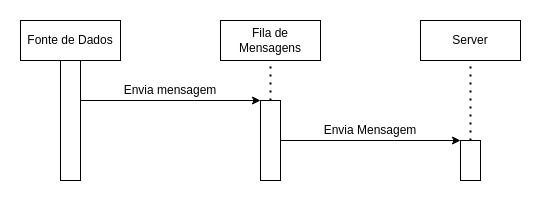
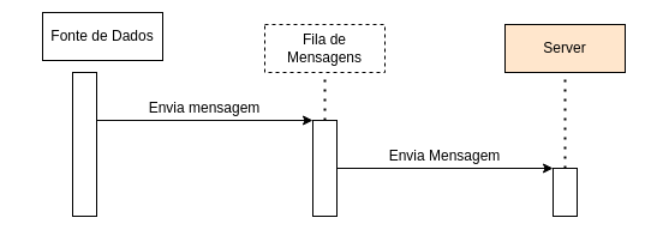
  <mxCell id="0" />
  <mxCell id="1" parent="0" />
- <mxCell id="2" value="Fonte de Dados" style="rounded=0;whiteSpace=wrap;html=1;" parent="1" vertex="1"><mxGeometry x="20" y="20" width="100" height="40" as="geometry" /></mxCell>
- <mxCell id="3" value="Fila de Mensagens" style="rounded=0;whiteSpace=wrap;html=1;" parent="1" vertex="1"><mxGeometry x="220" y="20" width="100" height="40" as="geometry" /></mxCell>
+ <mxCell id="2" value="Fonte de Dados" style="rounded=0;whiteSpace=wrap;html=1;" parent="1" vertex="1"><mxGeometry x="35" y="10" width="100" height="40" as="geometry" /></mxCell>
+ <mxCell id="3" value="Fila de Mensagens" style="rounded=0;whiteSpace=wrap;html=1;dashed=1;" parent="1" vertex="1"><mxGeometry x="220" y="20" width="100" height="40" as="geometry" /></mxCell>
  <mxCell id="4" value="" style="rounded=0;whiteSpace=wrap;html=1;" parent="1" vertex="1"><mxGeometry x="60" y="60" width="20" height="120" as="geometry" /></mxCell>
  <mxCell id="5" value="" style="endArrow=none;dashed=1;html=1;dashPattern=1 3;strokeWidth=2;entryX=0.5;entryY=1;entryDx=0;entryDy=0;" parent="1" target="3" edge="1"><mxGeometry width="50" height="50" relative="1" as="geometry"><mxPoint x="270" y="100" as="sourcePoint" /><mxPoint x="350" y="90" as="targetPoint" /></mxGeometry></mxCell>
  <mxCell id="6" value="" style="endArrow=classic;html=1;" parent="1" edge="1"><mxGeometry width="50" height="50" relative="1" as="geometry"><mxPoint x="80" y="100" as="sourcePoint" /><mxPoint x="260" y="100" as="targetPoint" /></mxGeometry></mxCell>
  <mxCell id="7" value="Envia mensagem" style="text;html=1;strokeColor=none;fillColor=none;align=center;verticalAlign=middle;whiteSpace=wrap;rounded=0;" parent="1" vertex="1"><mxGeometry x="120" y="80" width="100" height="20" as="geometry" /></mxCell>
  <mxCell id="8" value="" style="rounded=0;whiteSpace=wrap;html=1;" parent="1" vertex="1"><mxGeometry x="260" y="100" width="20" height="80" as="geometry" /></mxCell>
  <mxCell id="9" value="" style="endArrow=classic;html=1;exitX=1;exitY=0.5;exitDx=0;exitDy=0;entryX=0;entryY=0;entryDx=0;entryDy=0;" parent="1" source="8" target="12" edge="1"><mxGeometry width="50" height="50" relative="1" as="geometry"><mxPoint x="448" y="160" as="sourcePoint" /><mxPoint x="270" y="160" as="targetPoint" /></mxGeometry></mxCell>
- <mxCell id="10" value="Server" style="rounded=0;whiteSpace=wrap;html=1;" parent="1" vertex="1"><mxGeometry x="420" y="20" width="100" height="40" as="geometry" /></mxCell>
+ <mxCell id="10" value="Server" style="rounded=0;whiteSpace=wrap;html=1;fillColor=#ffe6cc;" parent="1" vertex="1"><mxGeometry x="420" y="20" width="100" height="40" as="geometry" /></mxCell>
  <mxCell id="11" value="" style="endArrow=none;dashed=1;html=1;dashPattern=1 3;strokeWidth=2;entryX=0.5;entryY=1;entryDx=0;entryDy=0;" parent="1" target="10" edge="1"><mxGeometry width="50" height="50" relative="1" as="geometry"><mxPoint x="470" y="140" as="sourcePoint" /><mxPoint x="500" y="90" as="targetPoint" /></mxGeometry></mxCell>
  <mxCell id="12" value="" style="rounded=0;whiteSpace=wrap;html=1;" parent="1" vertex="1"><mxGeometry x="460" y="140" width="20" height="40" as="geometry" /></mxCell>
  <mxCell id="13" value="Envia Mensagem" style="text;html=1;strokeColor=none;fillColor=none;align=center;verticalAlign=middle;whiteSpace=wrap;rounded=0;" parent="1" vertex="1"><mxGeometry x="310" y="120" width="120" height="20" as="geometry" /></mxCell>
